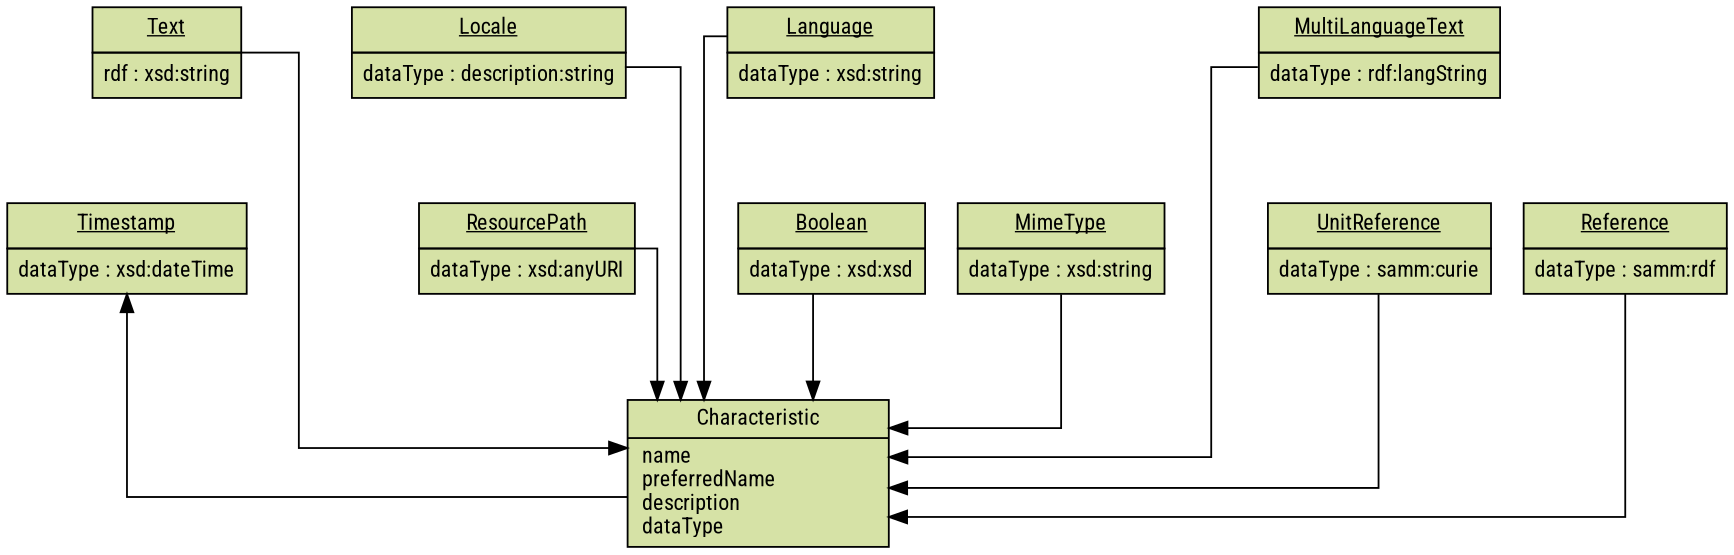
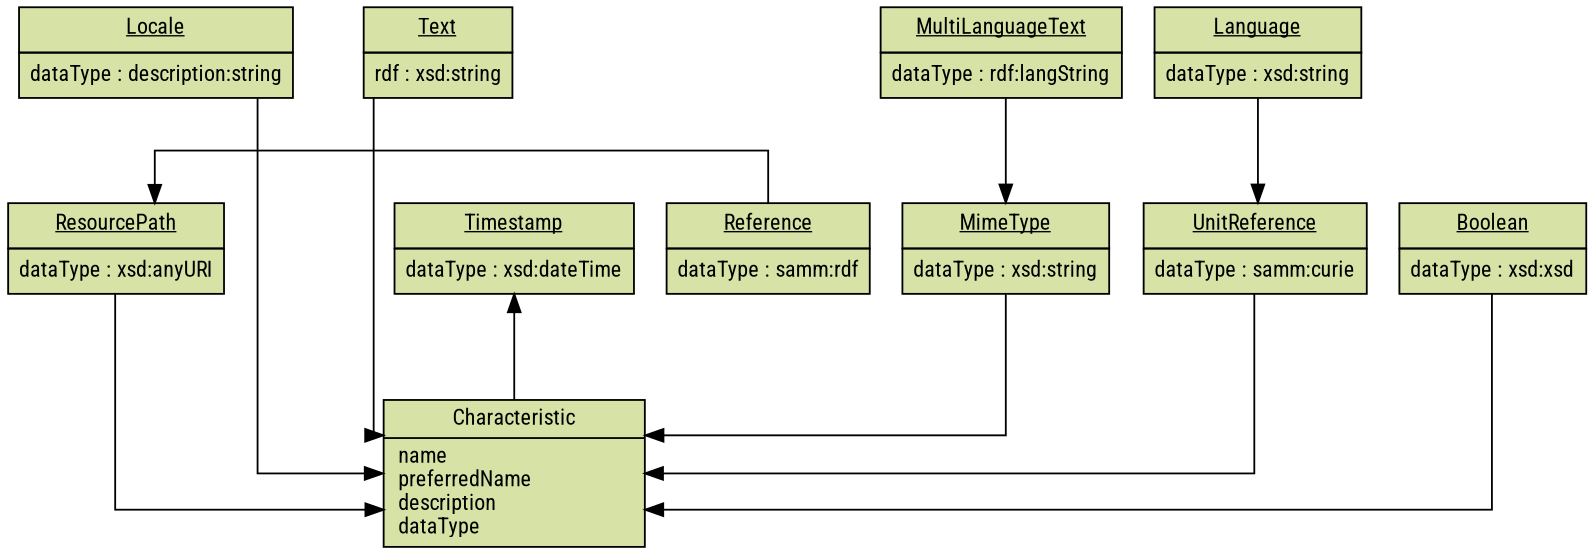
  digraph {
    rankdir=BT
    ranksep=0.8
    splines=ortho
    node [color="#000000" fillcolor="#d6e2a6" fontcolor="#000000" fontname="Roboto Condensed" fontsize=12 gradientangle=0 shape=plaintext style=filled margin=0]
    edge [arrowhead=normal color="#000000" fontcolor="#000000" fontname="Roboto Condensed" fontsize=10 style=solid]
    n1 [label="{ Characteristic|name\lpreferredName\ldescription\ldataType\l}" shape=record width=2 margin=""]
    n2 [height=0 label=<<table border="0" cellpadding="5" cellspacing="0" cellborder="1" href="../characteristics.html#text-characteristic">     <tr>         <td><u>Text</u></td>     </tr>     <tr>         <td>rdf : xsd:string</td>     </tr>     </table>> width=0]
    n3 [height=0 label=<<table border="0" cellpadding="5" cellspacing="0" cellborder="1" href="../characteristics.html#locale-characteristic">     <tr>         <td><u>Locale</u></td>     </tr>     <tr>         <td>dataType : description:string</td>     </tr>     </table>> width=0]
    n4 [height=0 label=<<table border="0" cellpadding="5" cellspacing="0" cellborder="1" href="../characteristics.html#language-characteristic">     <tr>         <td><u>Language</u></td>     </tr>     <tr>         <td>dataType : xsd:string</td>     </tr>     </table>> width=0]
    n5 [height=0 label=<<table border="0" cellpadding="5" cellspacing="0" cellborder="1" href="../characteristics.html#multi-language-text-characteristic">     <tr>         <td><u>MultiLanguageText</u></td>     </tr>     <tr>         <td>dataType : rdf:langString</td>     </tr>     </table>> width=0]
    n6 [height=0 label=<<table border="0" cellpadding="5" cellspacing="0" cellborder="1" href="../characteristics.html#timestamp-characteristic">     <tr>         <td><u>Timestamp</u></td>     </tr>     <tr>         <td>dataType : xsd:dateTime</td>     </tr>     </table>> width=0]
    n7 [height=0 label=<<table border="0" cellpadding="5" cellspacing="0" cellborder="1" href="../characteristics.html#boolean-characteristic">     <tr>         <td><u>Boolean</u></td>     </tr>     <tr>         <td>dataType : xsd:xsd</td>     </tr>     </table>> width=0]
    n8 [height=0 label=<<table border="0" cellpadding="5" cellspacing="0" cellborder="1" href="../characteristics.html#unit-reference-characteristic">     <tr>         <td><u>UnitReference</u></td>     </tr>     <tr>         <td>dataType : samm:curie</td>     </tr>     </table>> width=0]
    n9 [height=0 label=<<table border="0" cellpadding="5" cellspacing="0" cellborder="1" href="../characteristics.html#reference-characteristic">     <tr>       <td><u>Reference</u></td>     </tr>     <tr>       <td>dataType : samm:rdf</td>     </tr>     </table>> width=0]
    n10 [height=0 label=<<table border="0" cellpadding="5" cellspacing="0" cellborder="1" href="../characteristics.html#resource-path-characteristic">     <tr>         <td><u>ResourcePath</u></td>     </tr>     <tr>         <td>dataType : xsd:anyURI</td>     </tr>     </table>> width=0]
    n11 [height=0 label=<<table border="0" cellpadding="5" cellspacing="0" cellborder="1" href="../characteristics.html#mime-type-characteristic">     <tr>         <td><u>MimeType</u></td>     </tr>     <tr>         <td>dataType : xsd:string</td>     </tr>     </table>> width=0]
    subgraph sub_1 {
      rank=same
      n1
    }
    subgraph sub_2 {
      rank=same
      n2
      n3
      n4
      n5
    }
    subgraph sub_3 {
      rank=same
      n6
      n7
      n8
      n9
      n10
      n11
    }
    n1 -> n6
    n2 -> n1
    n3 -> n1
-   n4 -> n1
-   n5 -> n1
+   n4 -> n8
+   n5 -> n11
    n6 -> n2 [style=invis]
    n7 -> n1
    n7 -> n4 [style=invis]
    n8 -> n1
    n8 -> n5 [style=invis]
-   n9 -> n1
+   n9 -> n10
    n9 -> n5 [style=invis]
    n10 -> n1
    n10 -> n3 [style=invis]
    n11 -> n1
    n11 -> n4 [style=invis]
  }
